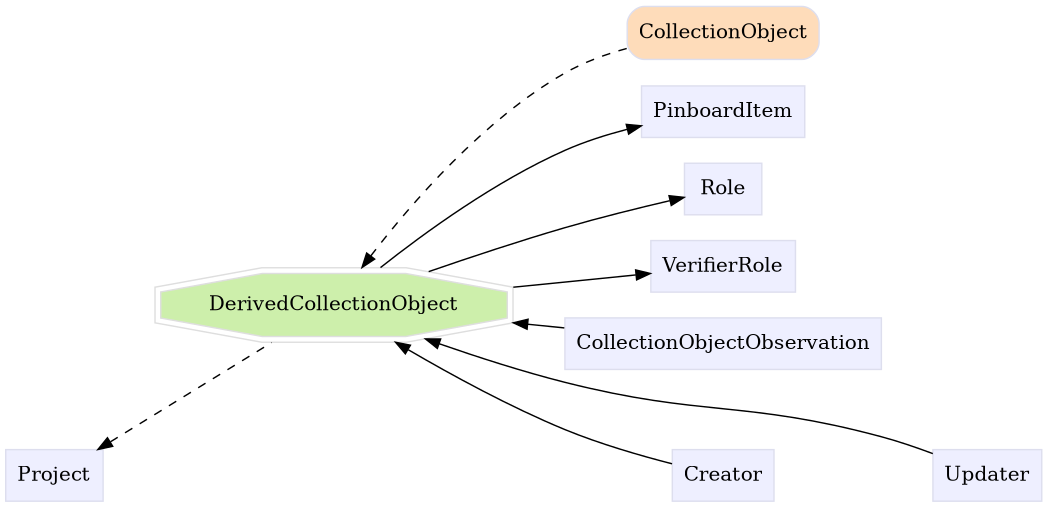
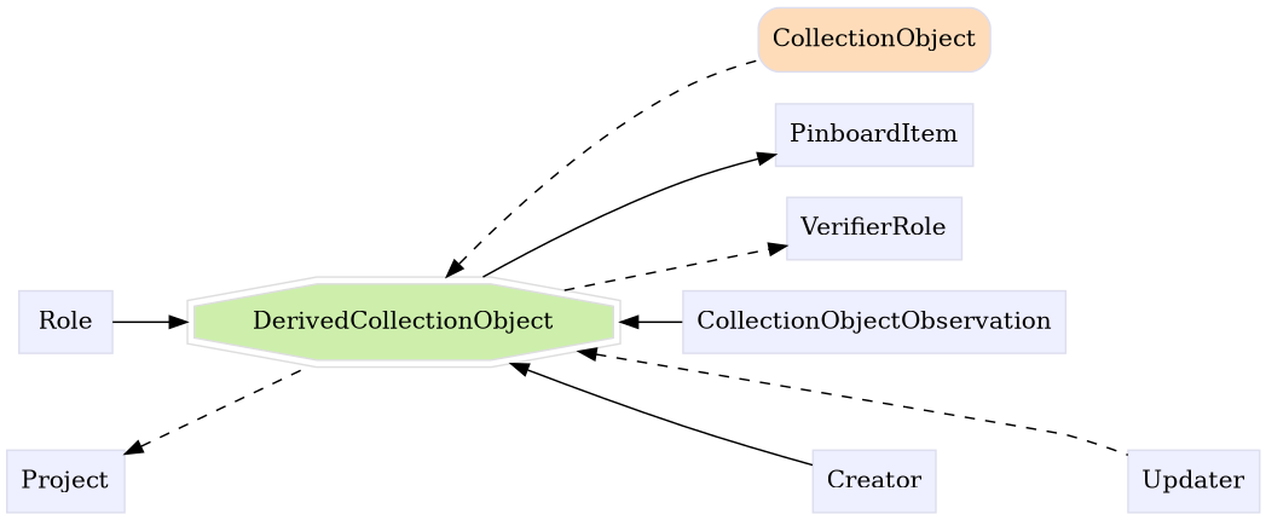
  digraph {
    rankdir=LR
    node [color="#dddeee" fillcolor="#eeefff" group=supporting shape=box style=filled]
    n1 [fillcolor="#fedcba" group=core height=0.51389 label=CollectionObject shape=Mrecord width=1.5139]
    n2 [color="#dedede" fillcolor="#cdefab" group=target height=0.61111 label=DerivedCollectionObject shape=doubleoctagon width=3.0814]
    n3 [height=0.5 label=PinboardItem width=1.2639]
    n4 [height=0.5 label=Role width=0.75]
    n5 [height=0.5 label=VerifierRole width=1.1528]
    n6 [height=0.5 label=CollectionObjectObservation width=2.4306]
    n7 [height=0.5 label=Creator width=0.79167]
    n8 [height=0.5 label=Project width=0.76389]
    n9 [height=0.5 label=Updater width=0.83333]
    subgraph sub_1 {
      n1
    }
    subgraph sub_2 {
      rank=min
    }
    subgraph sub_3 {
      n2
      n3
      n4
      n5
      n6
      n7
      n8
      n9
    }
    n2 -> n1 [dir=back style=dashed]
    n2 -> n3
-   n2 -> n4
-   n2 -> n5
+   n4 -> n2
+   n2 -> n5 [style=dashed]
    n2 -> n6 [dir=back style=solid]
    n2 -> n7 [dir=back style=solid]
-   n2 -> n9 [dir=back style=solid]
+   n2 -> n9 [dir=back style=dashed]
    n7 -> n9 [style=invis]
    n8 -> n2 [dir=back style=dashed]
    n8 -> n7 [style=invis]
  }
